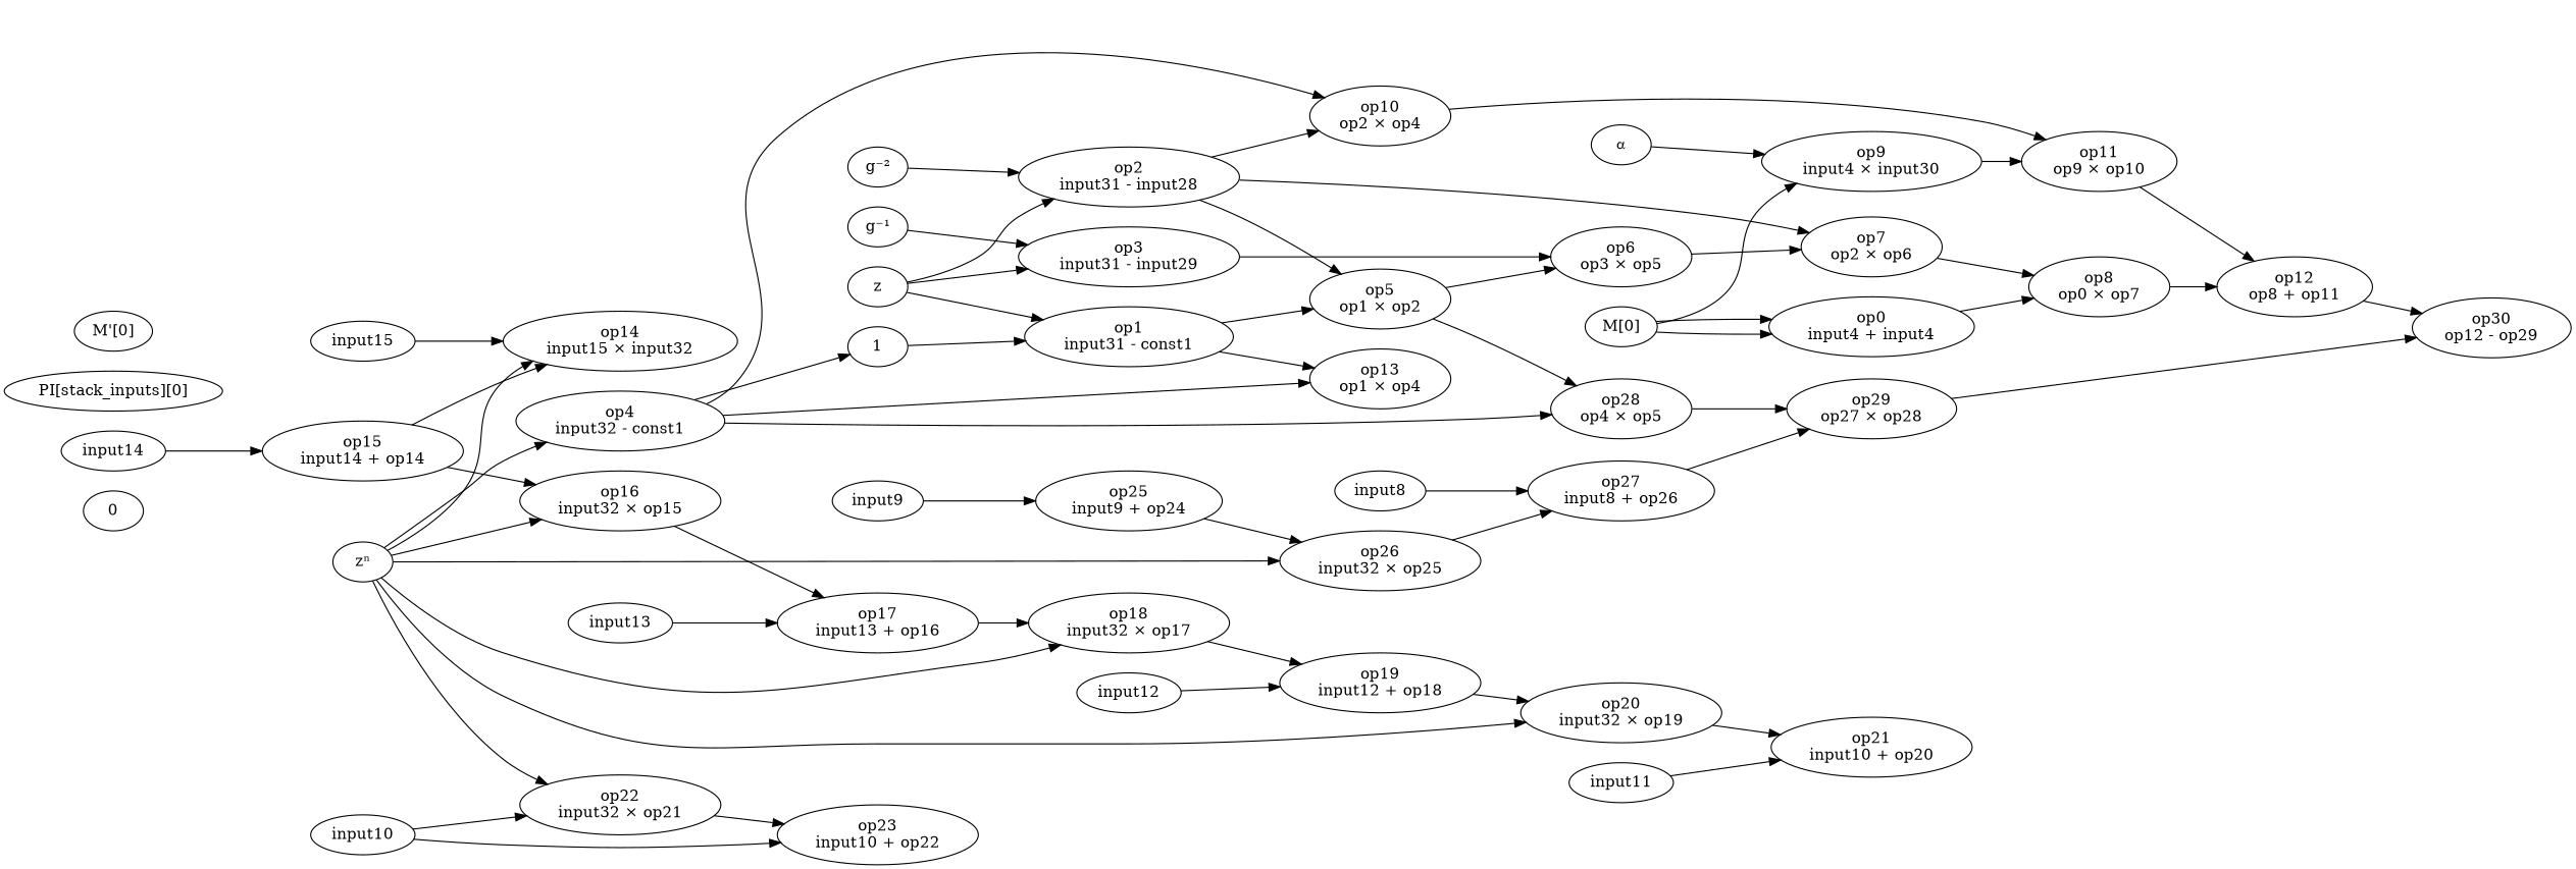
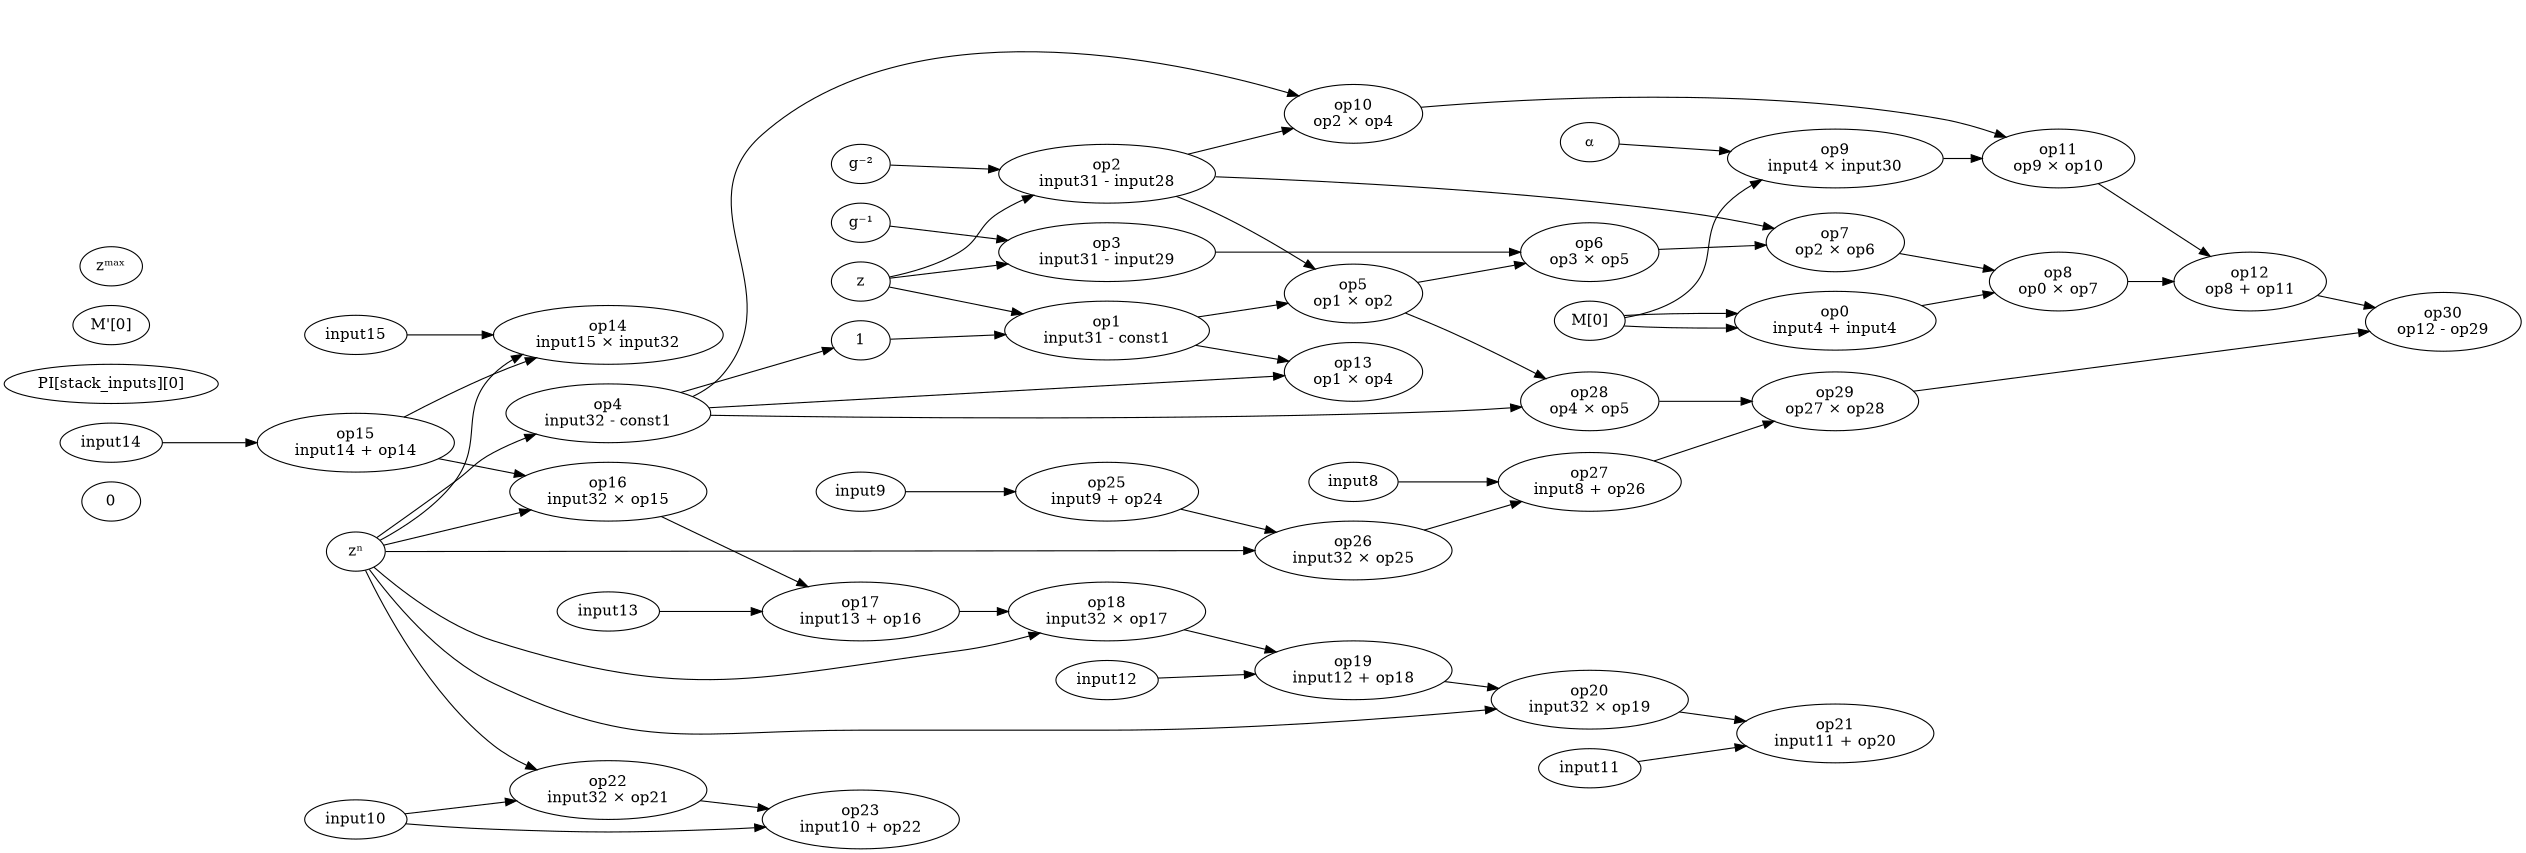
  digraph {
    rankdir=LR
    n1 [label=0]
    n2 [label=1]
    n3 [label="op1\ninput31 - const1"]
    n4 [label="op5\nop1 × op2"]
    n5 [label="op13\nop1 × op4"]
    n6 [label="op4\ninput32 - const1"]
    n7 [label="op10\nop2 × op4"]
    n8 [label="op28\nop4 × op5"]
    n9 [label="PI[stack_inputs][0]"]
    n10 [label="M[0]"]
    n11 [label="op0\ninput4 + input4"]
    n12 [label="op9\ninput4 × input30"]
    n13 [label="op8\nop0 × op7"]
    n14 [label="op11\nop9 × op10"]
    n15 [label="M'[0]"]
    n16 [label="g⁻²"]
    n17 [label="op2\ninput31 - input28"]
    n18 [label="op7\nop2 × op6"]
    n19 [label="g⁻¹"]
    n20 [label="op3\ninput31 - input29"]
    n21 [label="op6\nop3 × op5"]
    n22 [label="⍺"]
    n23 [label=z]
    n24 [label="zⁿ"]
    n25 [label="op14\ninput15 × input32"]
    n26 [label="op16\ninput32 × op15"]
    n27 [label="op18\ninput32 × op17"]
    n28 [label="op20\ninput32 × op19"]
    n29 [label="op22\ninput32 × op21"]
    n30 [label="op26\ninput32 × op25"]
    n31 [label="op17\ninput13 + op16"]
    n32 [label="op19\ninput12 + op18"]
-   n33 [label="op21\ninput10 + op20"]
+   n33 [label="op21\ninput11 + op20"]
    n34 [label="op23\ninput10 + op22"]
    n35 [label="op27\ninput8 + op26"]
+   n36 [label="zᵐᵃˣ"]
    n37 [label="op12\nop8 + op11"]
    n38 [label="op29\nop27 × op28"]
    n39 [label="op30\nop12 - op29"]
    n40 [label="op15\ninput14 + op14"]
    input15
    input14
    input13
    input12
    input11
    input10
    n47 [label="op25\ninput9 + op24"]
    input9
    input8
    n2 -> n3
    n3 -> n4
    n3 -> n5
    n4 -> n8
    n4 -> n21
    n6 -> n2
    n6 -> n5
    n6 -> n7
    n6 -> n8
    n7 -> n14
    n8 -> n38
    n10 -> n11
    n10 -> n11
    n10 -> n12
    n11 -> n13
    n12 -> n14
    n13 -> n37
    n14 -> n37
    n16 -> n17
    n17 -> n4
    n17 -> n7
    n17 -> n18
    n18 -> n13
    n19 -> n20
    n20 -> n21
    n21 -> n18
    n22 -> n12
    n23 -> n3
    n23 -> n17
    n23 -> n20
    n24 -> n6
    n24 -> n25
    n24 -> n26
    n24 -> n27
    n24 -> n28
    n24 -> n29
    n24 -> n30
    n26 -> n31
    n27 -> n32
    n28 -> n33
    n29 -> n34
    n30 -> n35
    n31 -> n27
    n32 -> n28
    n35 -> n38
    n37 -> n39
    n38 -> n39
    n40 -> n25
    n40 -> n26
    input15 -> n25
    input14 -> n40
    input13 -> n31
    input12 -> n32
    input11 -> n33
    input10 -> n29
    input10 -> n34
    n47 -> n30
    input9 -> n47
    input8 -> n35
  }
